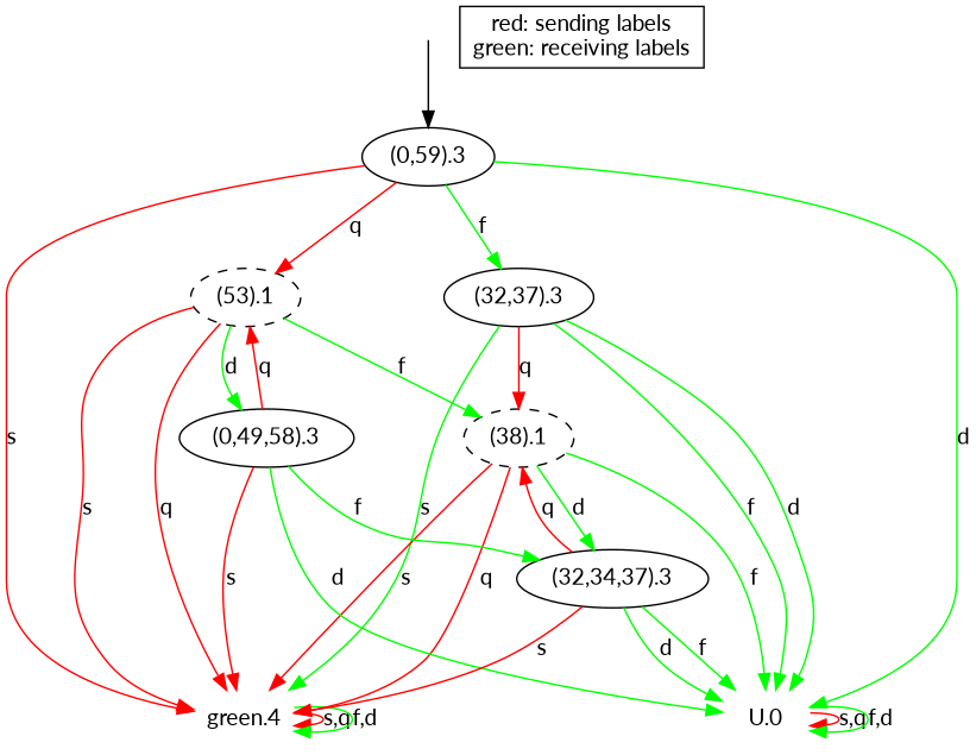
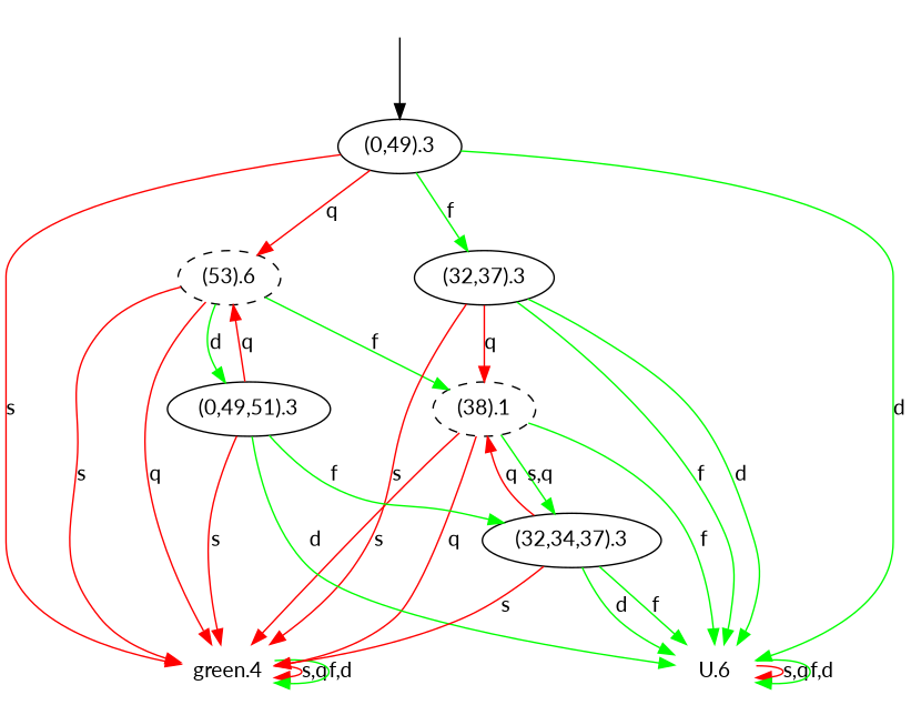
  digraph {
    fontname=Lato
    node [fontname=Lato]
    edge [fontname=Lato color=red]
    initialNode [shape=point style=invis weight=100]
-   "(0,49).3" [label="(0,59).3"]
+   "(0,49).3"
    n3 [label="green.4" shape=plaintext]
-   "(53).1" [style=dashed]
+   "(53).1" [style=dashed label="(53).6"]
    "(32,37).3"
-   "U.0" [shape=plaintext]
+   "U.0" [shape=plaintext label="U.6"]
    "(38).1" [style=dashed]
-   "(0,49,51).3" [label="(0,49,58).3"]
+   "(0,49,51).3"
    "(32,34,37).3"
-   n10 [label="red: sending labels\ngreen: receiving labels" shape=box]
    initialNode -> "(0,49).3" [color=""]
    "(0,49).3" -> n3 [label=s]
    "(0,49).3" -> "(53).1" [label=q]
    "(0,49).3" -> "(32,37).3" [color=green label=f]
    "(0,49).3" -> "U.0" [color=green label=d]
    n3 -> n3 [label="s,q"]
    n3 -> n3 [color=green label="f,d"]
    "(53).1" -> n3 [label=s]
    "(53).1" -> n3 [label=q]
    "(53).1" -> "(38).1" [color=green label=f]
    "(53).1" -> "(0,49,51).3" [color=green label=d]
-   "(32,37).3" -> n3 [color=green label=s]
+   "(32,37).3" -> n3 [label=s]
    "(32,37).3" -> "U.0" [color=green label=f]
    "(32,37).3" -> "U.0" [color=green label=d]
    "(32,37).3" -> "(38).1" [label=q]
    "U.0" -> "U.0" [label="s,q"]
    "U.0" -> "U.0" [color=green label="f,d"]
    "(38).1" -> n3 [label=s]
    "(38).1" -> n3 [label=q]
    "(38).1" -> "U.0" [color=green label=f]
-   "(38).1" -> "(32,34,37).3" [color=green label=d]
+   "(38).1" -> "(32,34,37).3" [color=green label="s,q"]
    "(0,49,51).3" -> n3 [label=s]
    "(0,49,51).3" -> "(53).1" [label=q]
    "(0,49,51).3" -> "U.0" [color=green label=d]
    "(0,49,51).3" -> "(32,34,37).3" [color=green label=f]
    "(32,34,37).3" -> n3 [label=s]
    "(32,34,37).3" -> "U.0" [color=green label=f]
    "(32,34,37).3" -> "U.0" [color=green label=d]
    "(32,34,37).3" -> "(38).1" [label=q]
  }
